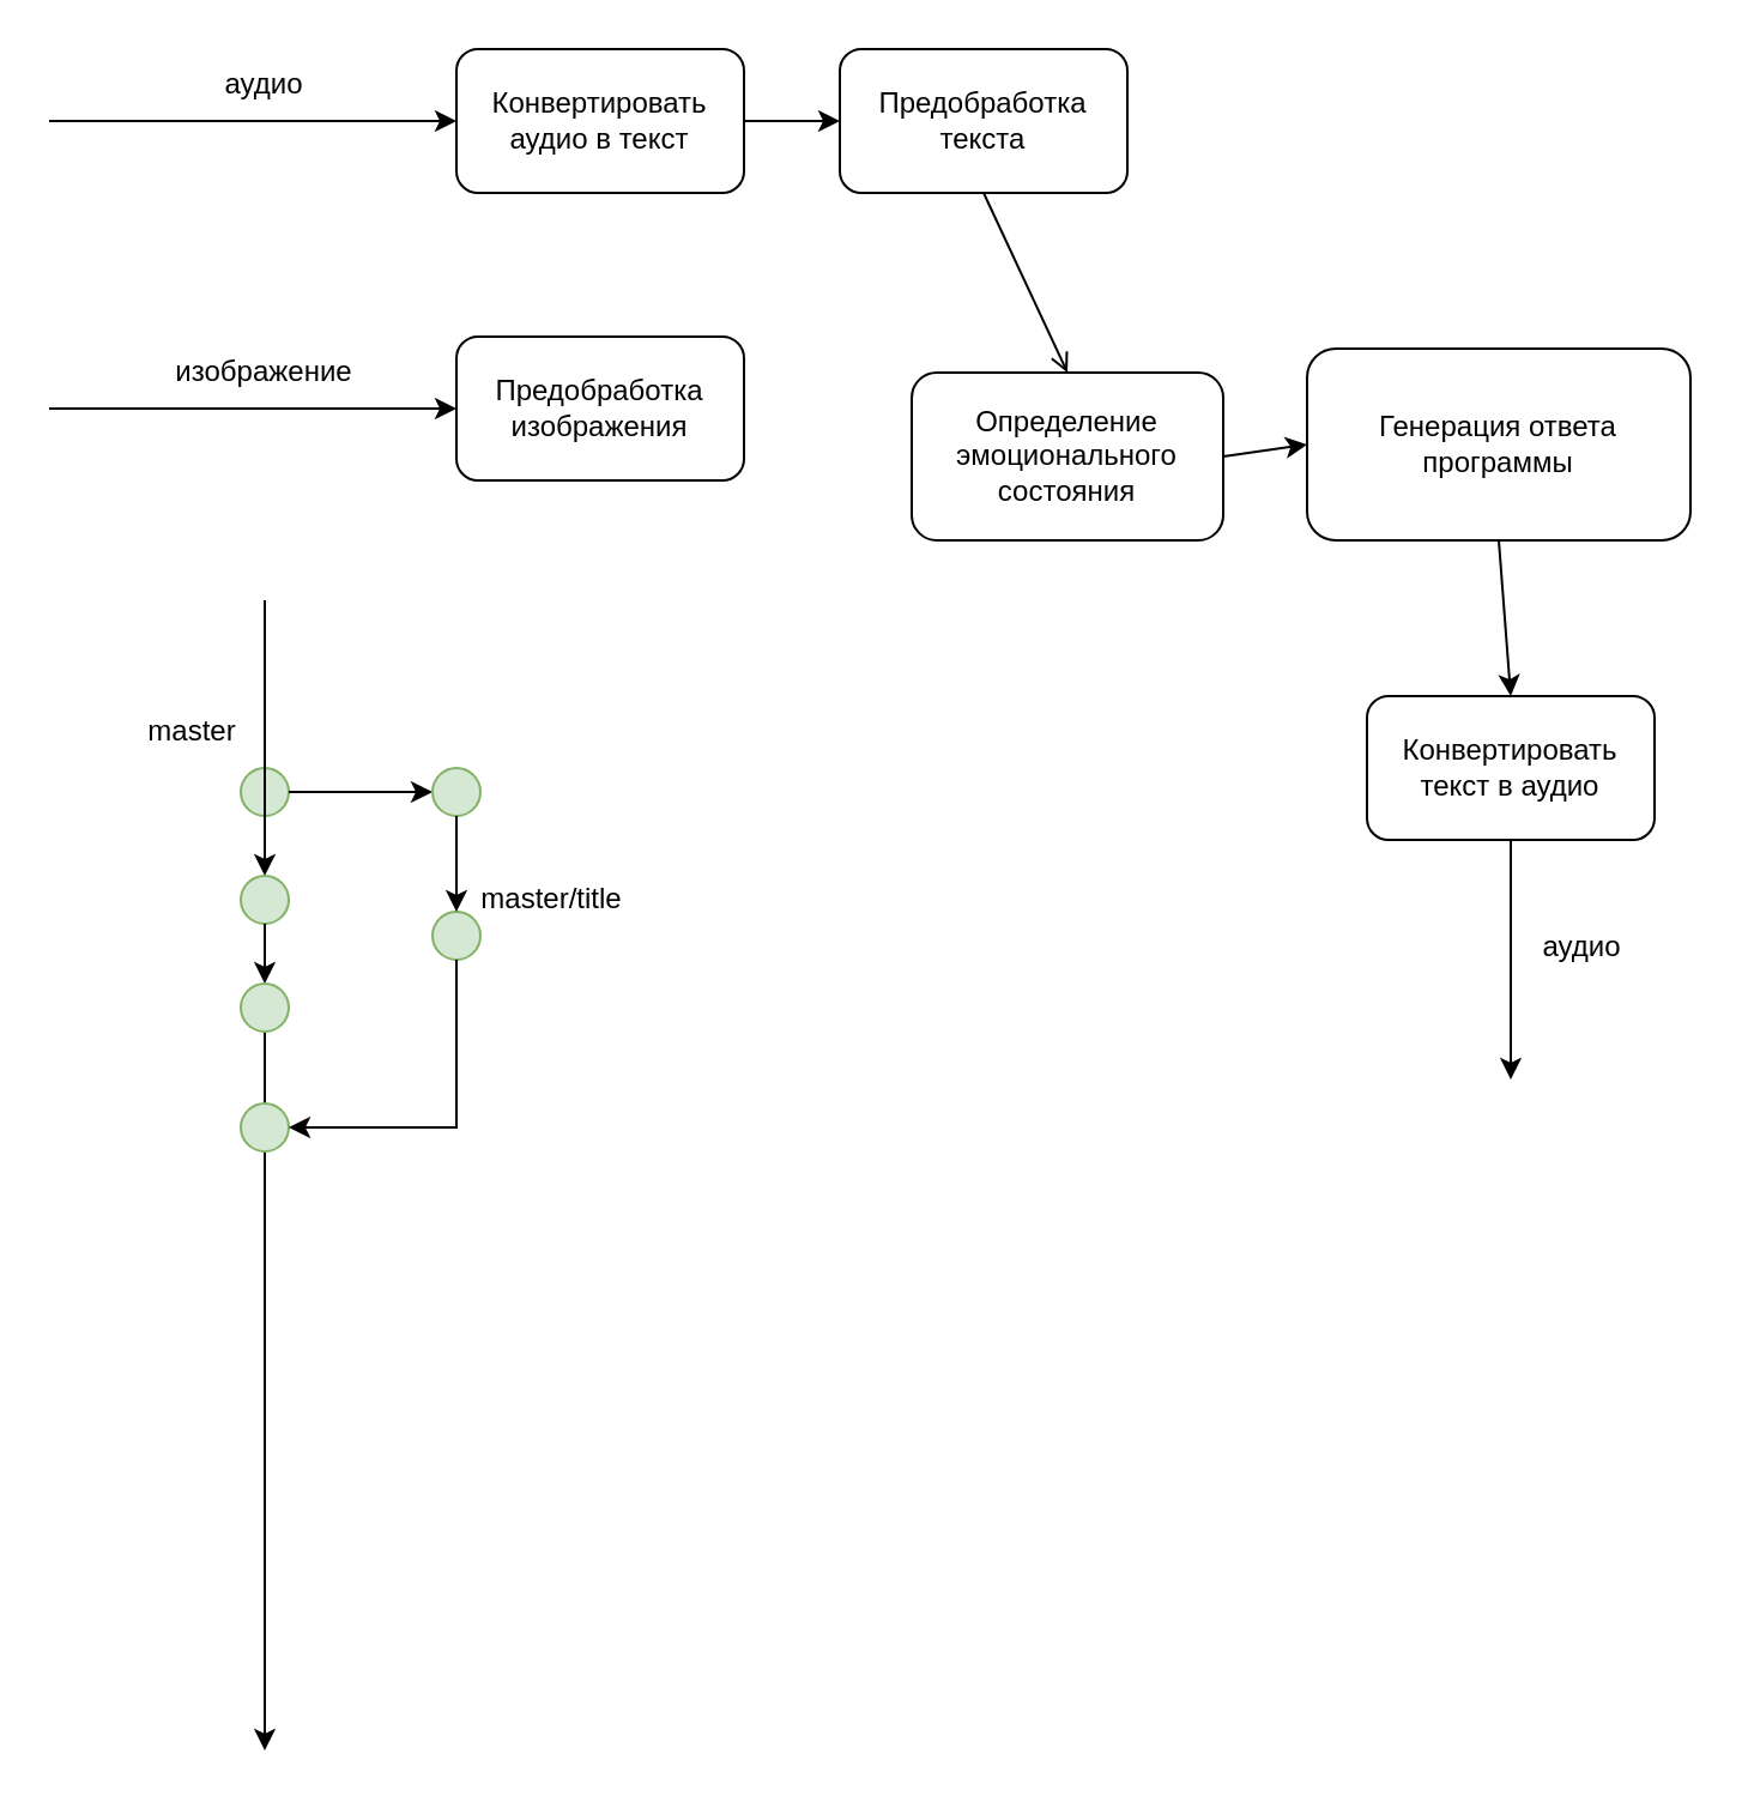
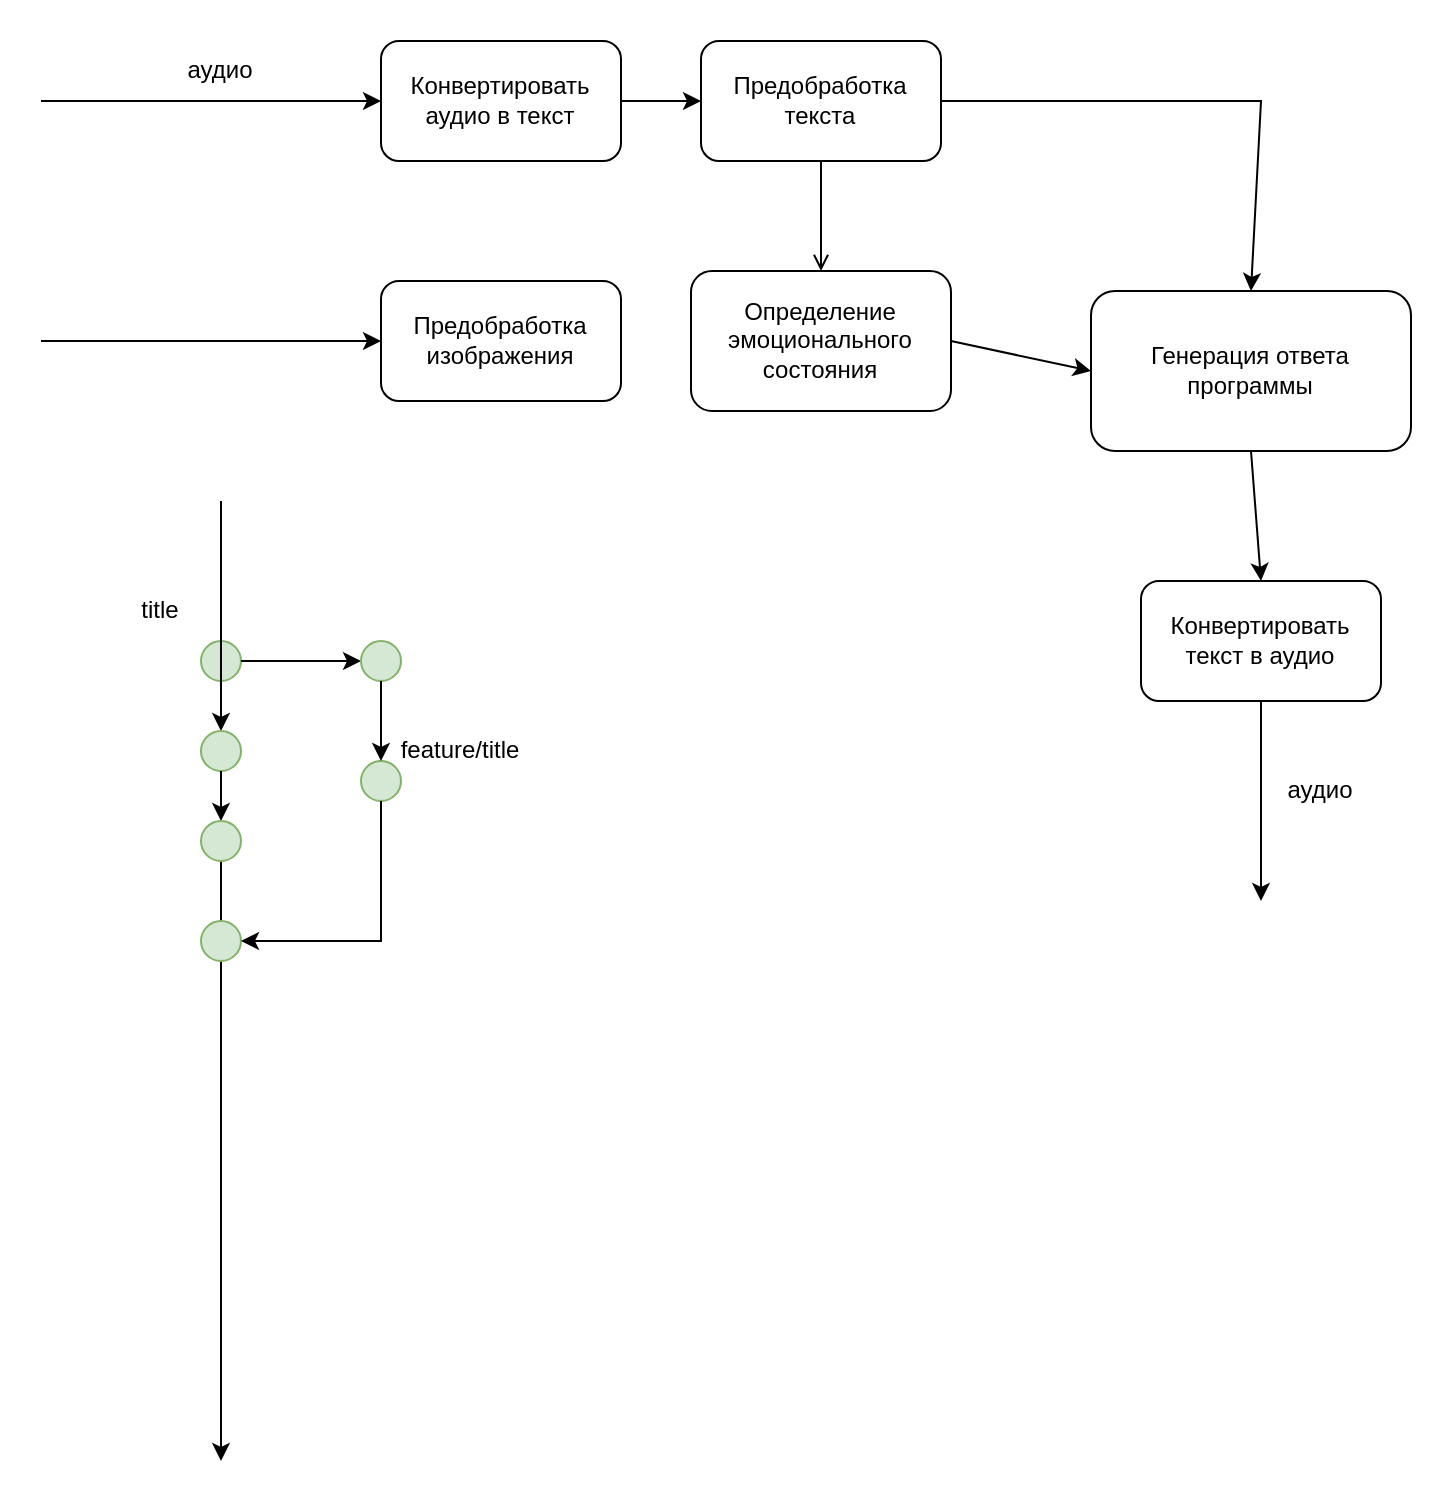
  <mxCell id="0" />
  <mxCell id="1" parent="0" />
  <mxCell id="2" value="Конвертировать аудио в текст" style="rounded=1;whiteSpace=wrap;html=1;" vertex="1" parent="1"><mxGeometry x="190" y="20" width="120" height="60" as="geometry" /></mxCell>
  <mxCell id="3" value="" style="endArrow=classic;html=1;rounded=0;" edge="1" parent="1"><mxGeometry width="50" height="50" relative="1" as="geometry"><mxPoint x="20" y="50" as="sourcePoint" /><mxPoint x="190" y="50" as="targetPoint" /></mxGeometry></mxCell>
  <mxCell id="4" value="аудио" style="text;html=1;strokeColor=none;fillColor=none;align=center;verticalAlign=middle;whiteSpace=wrap;rounded=0;" vertex="1" parent="1"><mxGeometry x="80" y="20" width="60" height="30" as="geometry" /></mxCell>
  <mxCell id="5" value="" style="endArrow=classic;html=1;rounded=0;" edge="1" parent="1"><mxGeometry width="50" height="50" relative="1" as="geometry"><mxPoint x="20" y="170" as="sourcePoint" /><mxPoint x="190" y="170" as="targetPoint" /></mxGeometry></mxCell>
- <mxCell id="6" value="изображение" style="text;html=1;strokeColor=none;fillColor=none;align=center;verticalAlign=middle;whiteSpace=wrap;rounded=0;" vertex="1" parent="1"><mxGeometry x="65" y="140" width="90" height="30" as="geometry" /></mxCell>
  <mxCell id="7" value="Предобработка изображения" style="rounded=1;whiteSpace=wrap;html=1;" vertex="1" parent="1"><mxGeometry x="190" y="140" width="120" height="60" as="geometry" /></mxCell>
  <mxCell id="8" value="" style="endArrow=classic;html=1;rounded=0;exitX=1;exitY=0.5;exitDx=0;exitDy=0;" edge="1" parent="1" source="2"><mxGeometry width="50" height="50" relative="1" as="geometry"><mxPoint x="340" y="200" as="sourcePoint" /><mxPoint x="350" y="50" as="targetPoint" /></mxGeometry></mxCell>
  <mxCell id="9" value="Предобработка текста" style="rounded=1;whiteSpace=wrap;html=1;" vertex="1" parent="1"><mxGeometry x="350" y="20" width="120" height="60" as="geometry" /></mxCell>
  <mxCell id="10" value="Генерация ответа программы" style="rounded=1;whiteSpace=wrap;html=1;" vertex="1" parent="1"><mxGeometry x="545" y="145" width="160" height="80" as="geometry" /></mxCell>
+ <mxCell id="11" value="" style="endArrow=classic;html=1;rounded=0;entryX=0.5;entryY=0;entryDx=0;entryDy=0;exitX=1;exitY=0.5;exitDx=0;exitDy=0;" edge="1" parent="1" source="9" target="10"><mxGeometry width="50" height="50" relative="1" as="geometry"><mxPoint x="340" y="200" as="sourcePoint" /><mxPoint x="390" y="150" as="targetPoint" /><Array as="points"><mxPoint x="630" y="50" /></Array></mxGeometry></mxCell>
  <mxCell id="12" value="" style="endArrow=classic;html=1;rounded=0;exitX=0.5;exitY=1;exitDx=0;exitDy=0;" edge="1" parent="1" source="10"><mxGeometry width="50" height="50" relative="1" as="geometry"><mxPoint x="340" y="200" as="sourcePoint" /><mxPoint x="630" y="290" as="targetPoint" /></mxGeometry></mxCell>
  <mxCell id="13" value="Конвертировать текст в аудио" style="rounded=1;whiteSpace=wrap;html=1;" vertex="1" parent="1"><mxGeometry x="570" y="290" width="120" height="60" as="geometry" /></mxCell>
  <mxCell id="14" value="" style="endArrow=classic;html=1;rounded=0;exitX=0.5;exitY=1;exitDx=0;exitDy=0;" edge="1" parent="1" source="13"><mxGeometry width="50" height="50" relative="1" as="geometry"><mxPoint x="340" y="200" as="sourcePoint" /><mxPoint x="630" y="450" as="targetPoint" /></mxGeometry></mxCell>
  <mxCell id="15" value="аудио" style="text;html=1;strokeColor=none;fillColor=none;align=center;verticalAlign=middle;whiteSpace=wrap;rounded=0;" vertex="1" parent="1"><mxGeometry x="630" y="380" width="60" height="30" as="geometry" /></mxCell>
- <mxCell id="16" value="Определение эмоционального состояния" style="rounded=1;whiteSpace=wrap;html=1;" vertex="1" parent="1"><mxGeometry x="380" y="155" width="130" height="70" as="geometry" /></mxCell>
+ <mxCell id="16" value="Определение эмоционального состояния" style="rounded=1;whiteSpace=wrap;html=1;" vertex="1" parent="1"><mxGeometry x="345" y="135" width="130" height="70" as="geometry" /></mxCell>
  <mxCell id="17" value="" style="endArrow=open;html=1;rounded=0;exitX=0.5;exitY=1;exitDx=0;exitDy=0;entryX=0.5;entryY=0;entryDx=0;entryDy=0;" edge="1" parent="1" source="9" target="16"><mxGeometry width="50" height="50" relative="1" as="geometry"><mxPoint x="390" y="210" as="sourcePoint" /><mxPoint x="440" y="160" as="targetPoint" /></mxGeometry></mxCell>
  <mxCell id="18" value="" style="endArrow=classic;html=1;rounded=0;entryX=0;entryY=0.5;entryDx=0;entryDy=0;exitX=1;exitY=0.5;exitDx=0;exitDy=0;" edge="1" parent="1" source="16" target="10"><mxGeometry width="50" height="50" relative="1" as="geometry"><mxPoint x="340" y="200" as="sourcePoint" /><mxPoint x="390" y="150" as="targetPoint" /></mxGeometry></mxCell>
  <mxCell id="19" value="" style="endArrow=classic;html=1;rounded=0;" edge="1" parent="1" source="27"><mxGeometry width="50" height="50" relative="1" as="geometry"><mxPoint x="110" y="250" as="sourcePoint" /><mxPoint x="110" y="730" as="targetPoint" /></mxGeometry></mxCell>
- <mxCell id="20" value="master" style="text;html=1;strokeColor=none;fillColor=none;align=center;verticalAlign=middle;whiteSpace=wrap;rounded=0;" vertex="1" parent="1"><mxGeometry x="50" y="290" width="60" height="30" as="geometry" /></mxCell>
- <mxCell id="21" value="master/title" style="text;html=1;strokeColor=none;fillColor=none;align=center;verticalAlign=middle;whiteSpace=wrap;rounded=0;" vertex="1" parent="1"><mxGeometry x="200" y="360" width="60" height="30" as="geometry" /></mxCell>
+ <mxCell id="20" value="title" style="text;html=1;strokeColor=none;fillColor=none;align=center;verticalAlign=middle;whiteSpace=wrap;rounded=0;" vertex="1" parent="1"><mxGeometry x="50" y="290" width="60" height="30" as="geometry" /></mxCell>
+ <mxCell id="21" value="feature/title" style="text;html=1;strokeColor=none;fillColor=none;align=center;verticalAlign=middle;whiteSpace=wrap;rounded=0;" vertex="1" parent="1"><mxGeometry x="200" y="360" width="60" height="30" as="geometry" /></mxCell>
  <mxCell id="22" value="" style="endArrow=classic;html=1;rounded=0;" edge="1" parent="1" target="23"><mxGeometry width="50" height="50" relative="1" as="geometry"><mxPoint x="110" y="330" as="sourcePoint" /><mxPoint x="190" y="490" as="targetPoint" /><Array as="points" /></mxGeometry></mxCell>
  <mxCell id="23" value="" style="ellipse;whiteSpace=wrap;html=1;aspect=fixed;fillColor=#d5e8d4;strokeColor=#82b366;" vertex="1" parent="1"><mxGeometry x="100" y="320" width="20" height="20" as="geometry" /></mxCell>
  <mxCell id="24" value="" style="endArrow=classic;html=1;rounded=0;" edge="1" parent="1" target="25"><mxGeometry width="50" height="50" relative="1" as="geometry"><mxPoint x="110" y="250" as="sourcePoint" /><mxPoint x="110" y="730" as="targetPoint" /></mxGeometry></mxCell>
  <mxCell id="25" value="" style="ellipse;whiteSpace=wrap;html=1;aspect=fixed;fillColor=#d5e8d4;strokeColor=#82b366;" vertex="1" parent="1"><mxGeometry x="100" y="365" width="20" height="20" as="geometry" /></mxCell>
  <mxCell id="26" value="" style="endArrow=classic;html=1;rounded=0;" edge="1" parent="1" source="25" target="27"><mxGeometry width="50" height="50" relative="1" as="geometry"><mxPoint x="110" y="385" as="sourcePoint" /><mxPoint x="110" y="730" as="targetPoint" /></mxGeometry></mxCell>
  <mxCell id="27" value="" style="ellipse;whiteSpace=wrap;html=1;aspect=fixed;fillColor=#d5e8d4;strokeColor=#82b366;" vertex="1" parent="1"><mxGeometry x="100" y="410" width="20" height="20" as="geometry" /></mxCell>
  <mxCell id="28" value="" style="endArrow=classic;html=1;rounded=0;" edge="1" parent="1" source="23" target="29"><mxGeometry width="50" height="50" relative="1" as="geometry"><mxPoint x="120" y="330" as="sourcePoint" /><mxPoint x="190" y="490" as="targetPoint" /><Array as="points" /></mxGeometry></mxCell>
  <mxCell id="29" value="" style="ellipse;whiteSpace=wrap;html=1;aspect=fixed;fillColor=#d5e8d4;strokeColor=#82b366;" vertex="1" parent="1"><mxGeometry x="180" y="320" width="20" height="20" as="geometry" /></mxCell>
  <mxCell id="30" value="" style="ellipse;whiteSpace=wrap;html=1;aspect=fixed;fillColor=#d5e8d4;strokeColor=#82b366;" vertex="1" parent="1"><mxGeometry x="180" y="380" width="20" height="20" as="geometry" /></mxCell>
  <mxCell id="31" value="" style="ellipse;whiteSpace=wrap;html=1;aspect=fixed;fillColor=#d5e8d4;strokeColor=#82b366;" vertex="1" parent="1"><mxGeometry x="100" y="460" width="20" height="20" as="geometry" /></mxCell>
  <mxCell id="32" value="" style="endArrow=classic;html=1;rounded=0;exitX=0.5;exitY=1;exitDx=0;exitDy=0;entryX=0.5;entryY=0;entryDx=0;entryDy=0;" edge="1" parent="1" source="29" target="30"><mxGeometry width="50" height="50" relative="1" as="geometry"><mxPoint x="340" y="450" as="sourcePoint" /><mxPoint x="390" y="400" as="targetPoint" /></mxGeometry></mxCell>
  <mxCell id="33" value="" style="endArrow=classic;html=1;rounded=0;exitX=0.5;exitY=1;exitDx=0;exitDy=0;entryX=1;entryY=0.5;entryDx=0;entryDy=0;" edge="1" parent="1" source="30" target="31"><mxGeometry width="50" height="50" relative="1" as="geometry"><mxPoint x="340" y="450" as="sourcePoint" /><mxPoint x="390" y="400" as="targetPoint" /><Array as="points"><mxPoint x="190" y="470" /></Array></mxGeometry></mxCell>
